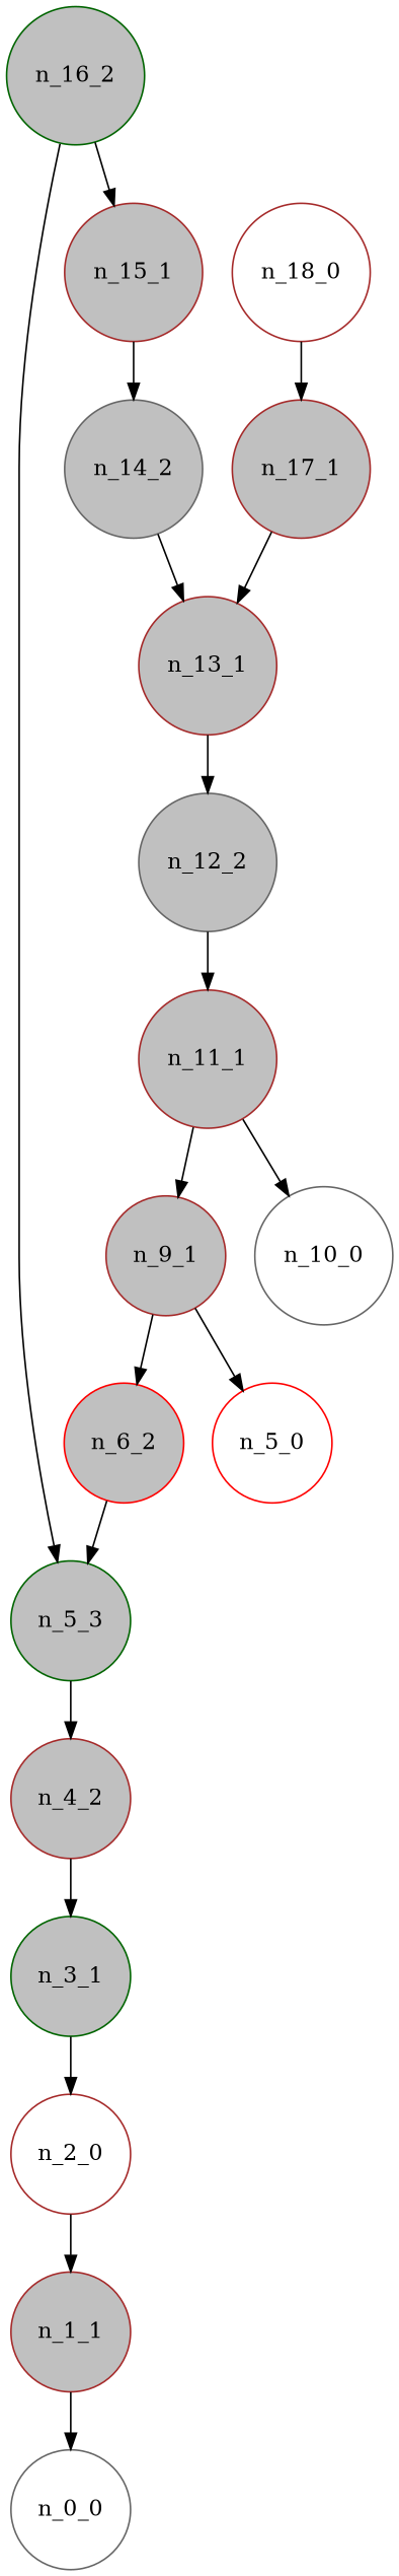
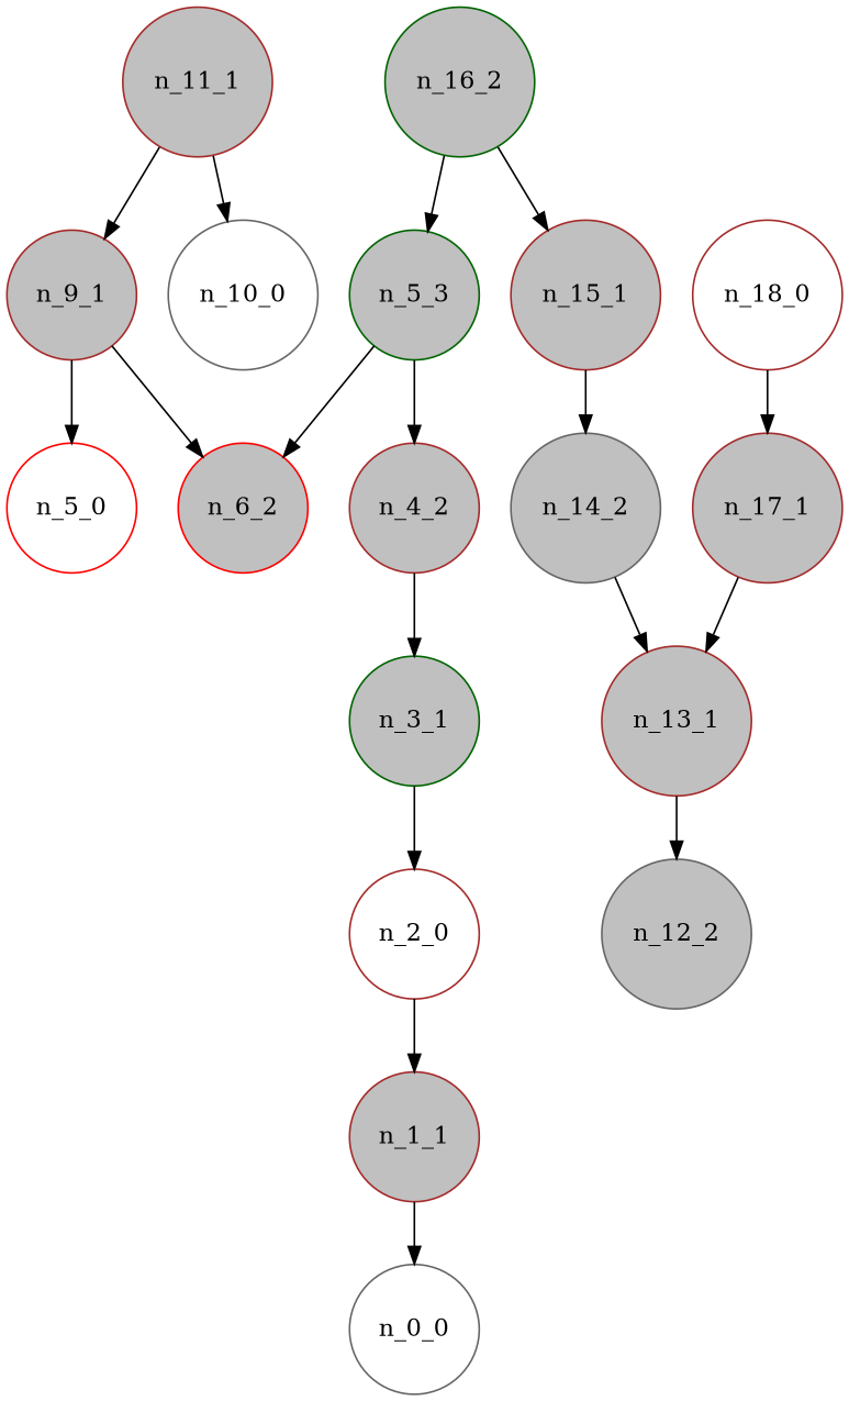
  digraph {
    splines=true
    node [color=brown fillcolor=grey shape=circle style=filled]
    n_0_0 [color=gray40 fillcolor=white]
    n_1_1
    n_2_0 [fillcolor=white]
    n_3_1 [color=darkgreen]
    n_4_2
    n_5_3 [color=darkgreen]
    n_6_2 [color=red]
    n8 [color=red fillcolor=white label=n_5_0]
    n_9_1
    n_10_0 [color=gray40 fillcolor=white]
    n_11_1
    n_12_2 [color=gray40]
    n_13_1
    n_14_2 [color=gray40]
    n_15_1
    n_16_2 [color=darkgreen]
    n_17_1
    n_18_0 [fillcolor=white]
    n_1_1 -> n_0_0
    n_2_0 -> n_1_1
    n_3_1 -> n_2_0
    n_4_2 -> n_3_1
    n_5_3 -> n_4_2
-   n_6_2 -> n_5_3
+   n_5_3 -> n_6_2
    n_9_1 -> n_6_2
    n_9_1 -> n8
    n_11_1 -> n_9_1
    n_11_1 -> n_10_0
-   n_12_2 -> n_11_1
    n_13_1 -> n_12_2
    n_14_2 -> n_13_1
    n_15_1 -> n_14_2
    n_16_2 -> n_5_3
    n_16_2 -> n_15_1
    n_17_1 -> n_13_1
    n_18_0 -> n_17_1
  }
